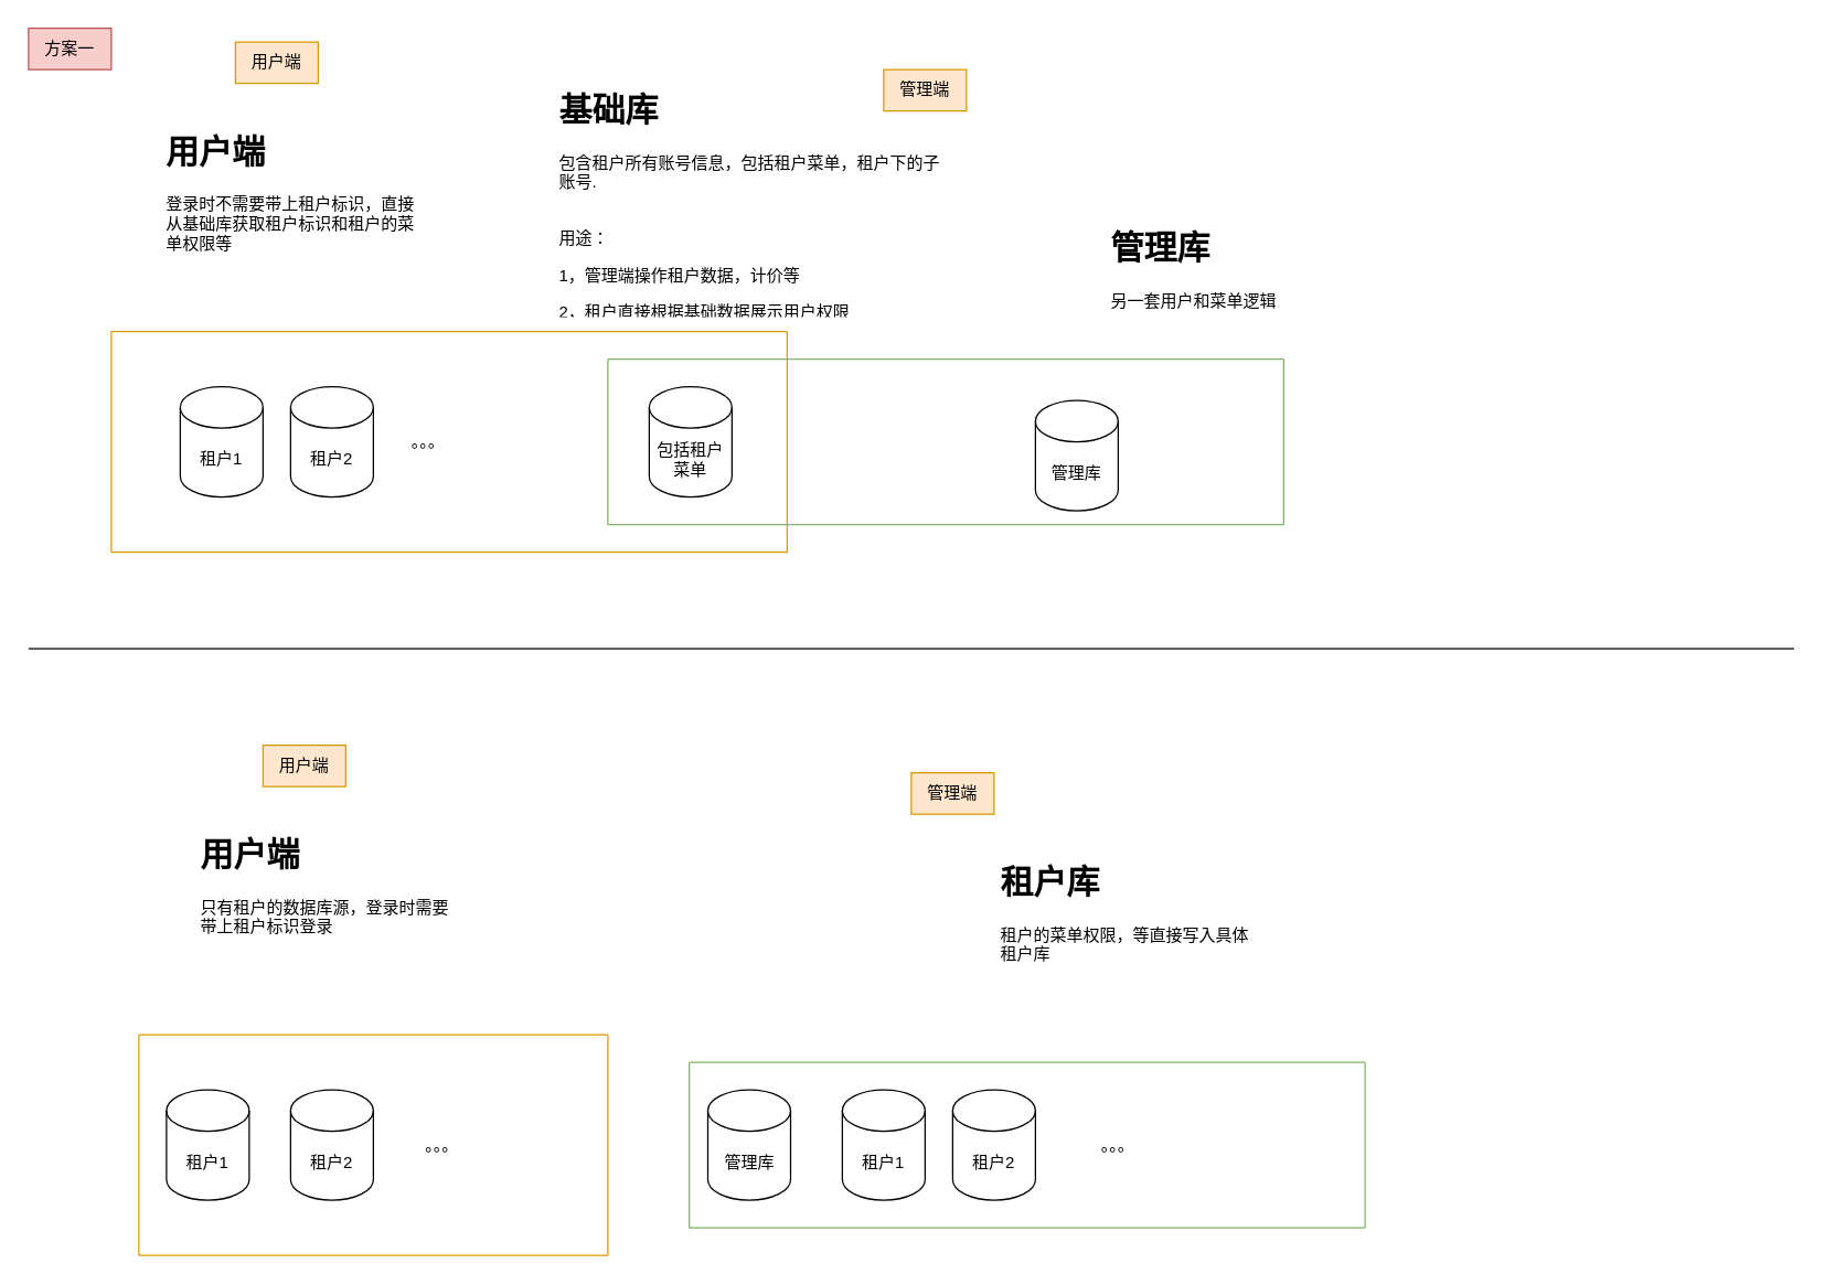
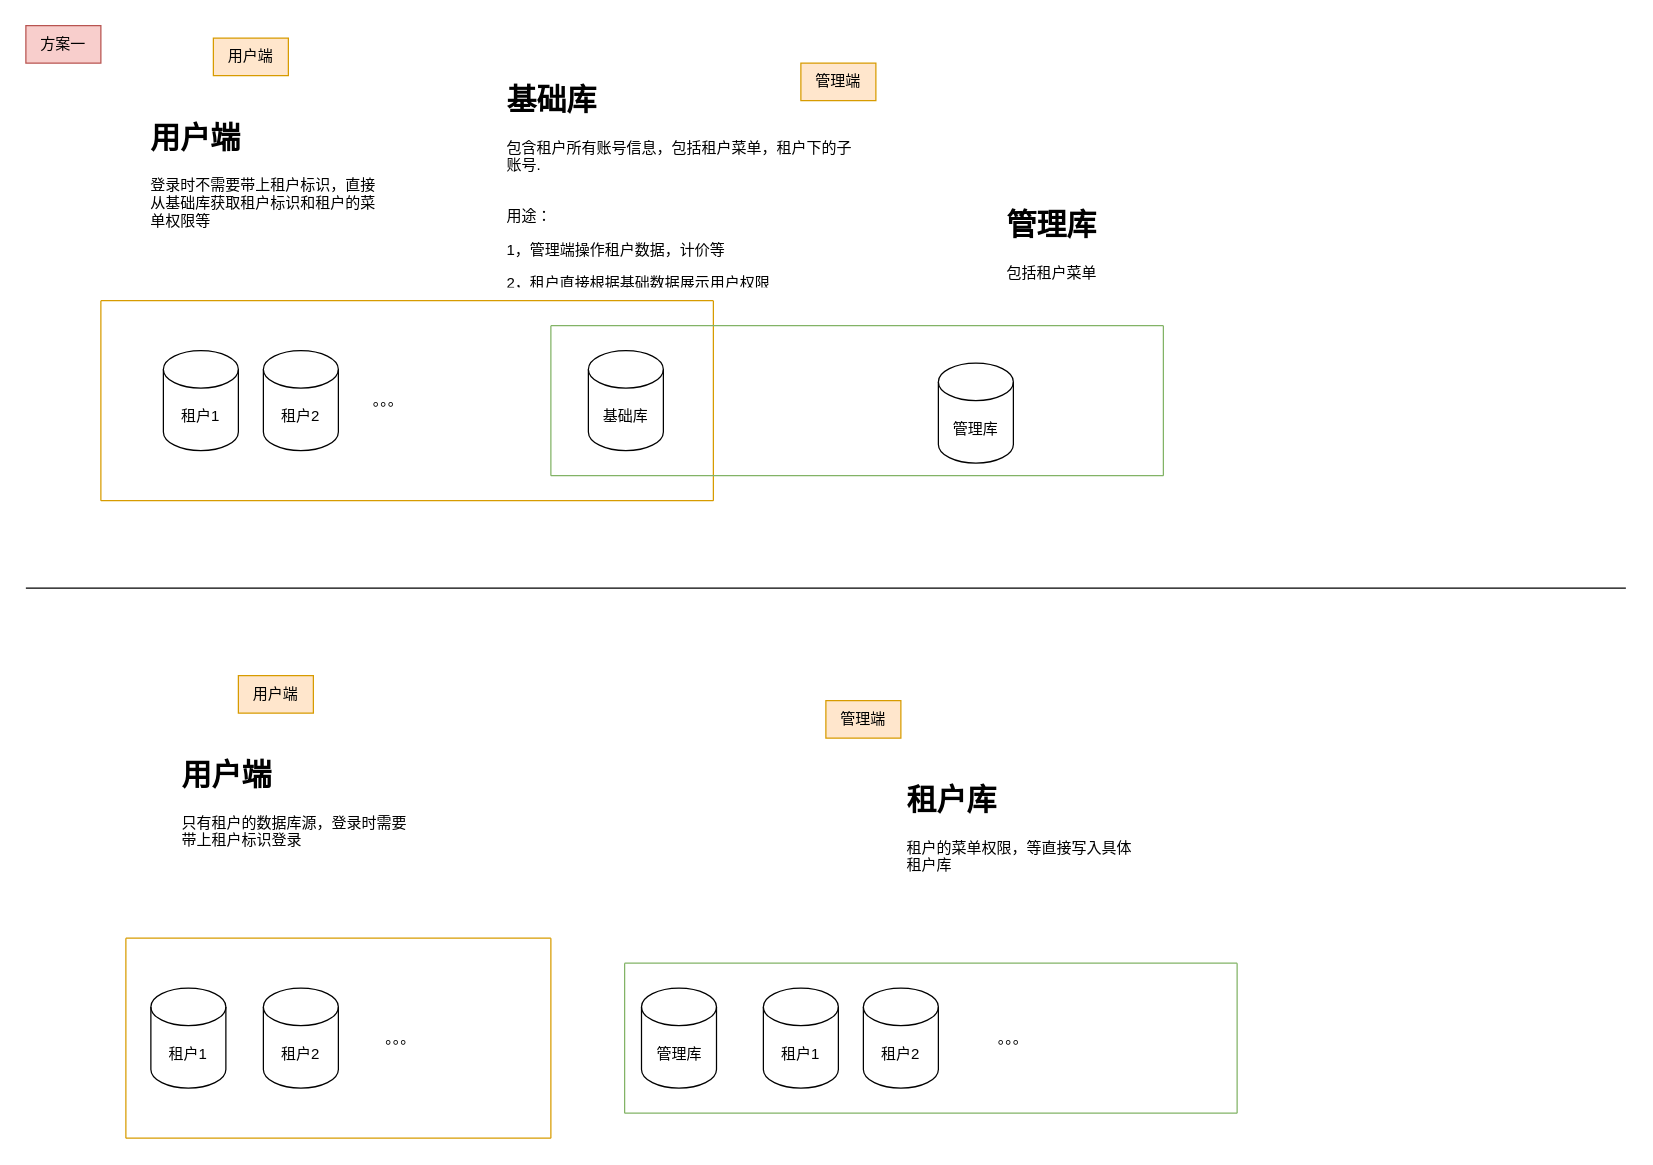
  <mxCell id="0" />
  <mxCell id="1" parent="0" />
  <mxCell id="2" value="用户端" style="text;html=1;strokeColor=#d79b00;fillColor=#ffe6cc;align=center;verticalAlign=middle;whiteSpace=wrap;rounded=0;" parent="1" vertex="1"><mxGeometry x="170" y="30" width="60" height="30" as="geometry" /></mxCell>
  <mxCell id="3" value="管理端" style="text;html=1;strokeColor=#d79b00;fillColor=#ffe6cc;align=center;verticalAlign=middle;whiteSpace=wrap;rounded=0;" parent="1" vertex="1"><mxGeometry x="640" y="50" width="60" height="30" as="geometry" /></mxCell>
- <mxCell id="4" value="包括租户菜单" style="shape=cylinder3;whiteSpace=wrap;html=1;boundedLbl=1;backgroundOutline=1;size=15;" parent="1" vertex="1"><mxGeometry x="470" y="280" width="60" height="80" as="geometry" /></mxCell>
+ <mxCell id="4" value="基础库" style="shape=cylinder3;whiteSpace=wrap;html=1;boundedLbl=1;backgroundOutline=1;size=15;" parent="1" vertex="1"><mxGeometry x="470" y="280" width="60" height="80" as="geometry" /></mxCell>
  <mxCell id="5" value="管理库" style="shape=cylinder3;whiteSpace=wrap;html=1;boundedLbl=1;backgroundOutline=1;size=15;" parent="1" vertex="1"><mxGeometry x="750" y="290" width="60" height="80" as="geometry" /></mxCell>
  <mxCell id="6" value="租户1" style="shape=cylinder3;whiteSpace=wrap;html=1;boundedLbl=1;backgroundOutline=1;size=15;" parent="1" vertex="1"><mxGeometry x="130" y="280" width="60" height="80" as="geometry" /></mxCell>
  <mxCell id="7" value="租户2" style="shape=cylinder3;whiteSpace=wrap;html=1;boundedLbl=1;backgroundOutline=1;size=15;" parent="1" vertex="1"><mxGeometry x="210" y="280" width="60" height="80" as="geometry" /></mxCell>
  <mxCell id="8" value="" style="endArrow=none;html=1;rounded=0;fillColor=#ffe6cc;strokeColor=#d79b00;" parent="1" edge="1"><mxGeometry width="50" height="50" relative="1" as="geometry"><mxPoint x="80" y="240" as="sourcePoint" /><mxPoint x="570" y="240" as="targetPoint" /></mxGeometry></mxCell>
  <mxCell id="9" value="" style="endArrow=none;html=1;rounded=0;fillColor=#ffe6cc;strokeColor=#d79b00;" parent="1" edge="1"><mxGeometry width="50" height="50" relative="1" as="geometry"><mxPoint x="80" y="400" as="sourcePoint" /><mxPoint x="570" y="400" as="targetPoint" /></mxGeometry></mxCell>
  <mxCell id="10" value="" style="endArrow=none;html=1;rounded=0;fillColor=#ffe6cc;strokeColor=#d79b00;" parent="1" edge="1"><mxGeometry width="50" height="50" relative="1" as="geometry"><mxPoint x="80" y="400" as="sourcePoint" /><mxPoint x="80" y="240" as="targetPoint" /></mxGeometry></mxCell>
  <mxCell id="11" value="" style="endArrow=none;html=1;rounded=0;fillColor=#ffe6cc;strokeColor=#d79b00;" parent="1" edge="1"><mxGeometry width="50" height="50" relative="1" as="geometry"><mxPoint x="570" y="400" as="sourcePoint" /><mxPoint x="570" y="240" as="targetPoint" /></mxGeometry></mxCell>
  <mxCell id="12" value="" style="endArrow=none;html=1;rounded=0;fillColor=#d5e8d4;strokeColor=#82b366;" parent="1" edge="1"><mxGeometry width="50" height="50" relative="1" as="geometry"><mxPoint x="440" y="260" as="sourcePoint" /><mxPoint x="930" y="260" as="targetPoint" /></mxGeometry></mxCell>
  <mxCell id="13" value="" style="endArrow=none;html=1;rounded=0;fillColor=#d5e8d4;strokeColor=#82b366;" parent="1" edge="1"><mxGeometry width="50" height="50" relative="1" as="geometry"><mxPoint x="440" y="380" as="sourcePoint" /><mxPoint x="930" y="380" as="targetPoint" /></mxGeometry></mxCell>
  <mxCell id="14" value="" style="endArrow=none;html=1;rounded=0;fillColor=#d5e8d4;strokeColor=#82b366;" parent="1" edge="1"><mxGeometry width="50" height="50" relative="1" as="geometry"><mxPoint x="440" y="380" as="sourcePoint" /><mxPoint x="440" y="260" as="targetPoint" /></mxGeometry></mxCell>
  <mxCell id="15" value="" style="endArrow=none;html=1;rounded=0;fillColor=#d5e8d4;strokeColor=#82b366;" parent="1" edge="1"><mxGeometry x="0.333" y="-410" width="50" height="50" relative="1" as="geometry"><mxPoint x="930" y="380" as="sourcePoint" /><mxPoint x="930" y="260" as="targetPoint" /><mxPoint as="offset" /></mxGeometry></mxCell>
  <mxCell id="16" value="&lt;h1&gt;用户端&lt;/h1&gt;&lt;p&gt;登录时不需要带上租户标识，直接从基础库获取租户标识和租户的菜单权限等&lt;/p&gt;" style="text;html=1;strokeColor=none;fillColor=none;spacing=5;spacingTop=-20;whiteSpace=wrap;overflow=hidden;rounded=0;" vertex="1" parent="1"><mxGeometry x="115" y="90" width="190" height="120" as="geometry" /></mxCell>
  <mxCell id="17" value="用户端" style="text;html=1;strokeColor=#d79b00;fillColor=#ffe6cc;align=center;verticalAlign=middle;whiteSpace=wrap;rounded=0;" vertex="1" parent="1"><mxGeometry x="190" y="540" width="60" height="30" as="geometry" /></mxCell>
  <mxCell id="18" value="管理端" style="text;html=1;strokeColor=#d79b00;fillColor=#ffe6cc;align=center;verticalAlign=middle;whiteSpace=wrap;rounded=0;" vertex="1" parent="1"><mxGeometry x="660" y="560" width="60" height="30" as="geometry" /></mxCell>
  <mxCell id="19" value="管理库" style="shape=cylinder3;whiteSpace=wrap;html=1;boundedLbl=1;backgroundOutline=1;size=15;" vertex="1" parent="1"><mxGeometry x="512.5" y="790" width="60" height="80" as="geometry" /></mxCell>
  <mxCell id="20" value="租户1" style="shape=cylinder3;whiteSpace=wrap;html=1;boundedLbl=1;backgroundOutline=1;size=15;" vertex="1" parent="1"><mxGeometry x="120" y="790" width="60" height="80" as="geometry" /></mxCell>
  <mxCell id="21" value="租户2" style="shape=cylinder3;whiteSpace=wrap;html=1;boundedLbl=1;backgroundOutline=1;size=15;" vertex="1" parent="1"><mxGeometry x="210" y="790" width="60" height="80" as="geometry" /></mxCell>
  <mxCell id="22" value="" style="endArrow=none;html=1;rounded=0;fillColor=#ffe6cc;strokeColor=#d79b00;" edge="1" parent="1"><mxGeometry width="50" height="50" relative="1" as="geometry"><mxPoint x="100" y="750" as="sourcePoint" /><mxPoint x="440" y="750" as="targetPoint" /></mxGeometry></mxCell>
  <mxCell id="23" value="" style="endArrow=none;html=1;rounded=0;fillColor=#ffe6cc;strokeColor=#d79b00;" edge="1" parent="1"><mxGeometry width="50" height="50" relative="1" as="geometry"><mxPoint x="100" y="910" as="sourcePoint" /><mxPoint x="440" y="910" as="targetPoint" /></mxGeometry></mxCell>
  <mxCell id="24" value="" style="endArrow=none;html=1;rounded=0;fillColor=#ffe6cc;strokeColor=#d79b00;" edge="1" parent="1"><mxGeometry width="50" height="50" relative="1" as="geometry"><mxPoint x="100" y="910" as="sourcePoint" /><mxPoint x="100" y="750" as="targetPoint" /></mxGeometry></mxCell>
  <mxCell id="25" value="" style="endArrow=none;html=1;rounded=0;fillColor=#ffe6cc;strokeColor=#d79b00;" edge="1" parent="1"><mxGeometry x="0.25" y="140" width="50" height="50" relative="1" as="geometry"><mxPoint x="440" y="910" as="sourcePoint" /><mxPoint x="440" y="750" as="targetPoint" /><mxPoint as="offset" /></mxGeometry></mxCell>
  <mxCell id="26" value="" style="endArrow=none;html=1;rounded=0;fillColor=#d5e8d4;strokeColor=#82b366;" edge="1" parent="1"><mxGeometry width="50" height="50" relative="1" as="geometry"><mxPoint x="499" y="770" as="sourcePoint" /><mxPoint x="989" y="770" as="targetPoint" /></mxGeometry></mxCell>
  <mxCell id="27" value="" style="endArrow=none;html=1;rounded=0;fillColor=#d5e8d4;strokeColor=#82b366;" edge="1" parent="1"><mxGeometry width="50" height="50" relative="1" as="geometry"><mxPoint x="499" y="890" as="sourcePoint" /><mxPoint x="989" y="890" as="targetPoint" /></mxGeometry></mxCell>
  <mxCell id="28" value="" style="endArrow=none;html=1;rounded=0;fillColor=#d5e8d4;strokeColor=#82b366;" edge="1" parent="1"><mxGeometry width="50" height="50" relative="1" as="geometry"><mxPoint x="499" y="890" as="sourcePoint" /><mxPoint x="499" y="770" as="targetPoint" /></mxGeometry></mxCell>
  <mxCell id="29" value="" style="endArrow=none;html=1;rounded=0;fillColor=#d5e8d4;strokeColor=#82b366;" edge="1" parent="1"><mxGeometry x="0.333" y="-410" width="50" height="50" relative="1" as="geometry"><mxPoint x="989" y="890" as="sourcePoint" /><mxPoint x="989" y="770" as="targetPoint" /><mxPoint as="offset" /></mxGeometry></mxCell>
  <mxCell id="30" value="&lt;h1&gt;用户端&lt;/h1&gt;&lt;p&gt;只有租户的数据库源，登录时需要带上租户标识登录&lt;/p&gt;" style="text;html=1;strokeColor=none;fillColor=none;spacing=5;spacingTop=-20;whiteSpace=wrap;overflow=hidden;rounded=0;" vertex="1" parent="1"><mxGeometry x="140" y="600" width="190" height="120" as="geometry" /></mxCell>
  <mxCell id="31" value="" style="endArrow=none;html=1;rounded=0;" edge="1" parent="1"><mxGeometry width="50" height="50" relative="1" as="geometry"><mxPoint x="20" y="470" as="sourcePoint" /><mxPoint x="1300" y="470" as="targetPoint" /></mxGeometry></mxCell>
  <mxCell id="32" value="。。。" style="text;html=1;strokeColor=none;fillColor=none;align=center;verticalAlign=middle;whiteSpace=wrap;rounded=0;" vertex="1" parent="1"><mxGeometry x="280" y="305" width="60" height="30" as="geometry" /></mxCell>
  <mxCell id="33" value="&lt;h1&gt;基础库&lt;/h1&gt;&lt;p&gt;包含租户所有账号信息，包括租户菜单，租户下的子账号.&lt;br&gt;&lt;br&gt;&lt;/p&gt;&lt;p&gt;用途：&lt;/p&gt;&lt;p&gt;1，管理端操作租户数据，计价等&lt;/p&gt;&lt;p&gt;2，租户直接根据基础数据展示用户权限&lt;/p&gt;&lt;p&gt;&lt;br&gt;&lt;/p&gt;" style="text;html=1;strokeColor=none;fillColor=none;spacing=5;spacingTop=-20;whiteSpace=wrap;overflow=hidden;rounded=0;" vertex="1" parent="1"><mxGeometry x="400" y="60" width="285" height="170" as="geometry" /></mxCell>
- <mxCell id="34" value="&lt;h1&gt;管理库&lt;/h1&gt;&lt;p&gt;另一套用户和菜单逻辑&lt;/p&gt;" style="text;html=1;strokeColor=none;fillColor=none;spacing=5;spacingTop=-20;whiteSpace=wrap;overflow=hidden;rounded=0;" vertex="1" parent="1"><mxGeometry x="800" y="160" width="190" height="90" as="geometry" /></mxCell>
+ <mxCell id="34" value="&lt;h1&gt;管理库&lt;/h1&gt;&lt;p&gt;包括租户菜单&lt;/p&gt;" style="text;html=1;strokeColor=none;fillColor=none;spacing=5;spacingTop=-20;whiteSpace=wrap;overflow=hidden;rounded=0;" vertex="1" parent="1"><mxGeometry x="800" y="160" width="190" height="90" as="geometry" /></mxCell>
  <mxCell id="35" value="租户2" style="shape=cylinder3;whiteSpace=wrap;html=1;boundedLbl=1;backgroundOutline=1;size=15;" vertex="1" parent="1"><mxGeometry x="690" y="790" width="60" height="80" as="geometry" /></mxCell>
  <mxCell id="36" value="。。。" style="text;html=1;strokeColor=none;fillColor=none;align=center;verticalAlign=middle;whiteSpace=wrap;rounded=0;" vertex="1" parent="1"><mxGeometry x="290" y="815" width="60" height="30" as="geometry" /></mxCell>
  <mxCell id="37" value="。。。" style="text;html=1;strokeColor=none;fillColor=none;align=center;verticalAlign=middle;whiteSpace=wrap;rounded=0;" vertex="1" parent="1"><mxGeometry x="780" y="815" width="60" height="30" as="geometry" /></mxCell>
  <mxCell id="38" value="租户1" style="shape=cylinder3;whiteSpace=wrap;html=1;boundedLbl=1;backgroundOutline=1;size=15;" vertex="1" parent="1"><mxGeometry x="610" y="790" width="60" height="80" as="geometry" /></mxCell>
  <mxCell id="39" value="&lt;h1&gt;租户库&lt;/h1&gt;&lt;p&gt;租户的菜单权限，等直接写入具体租户库&lt;/p&gt;" style="text;html=1;strokeColor=none;fillColor=none;spacing=5;spacingTop=-20;whiteSpace=wrap;overflow=hidden;rounded=0;" vertex="1" parent="1"><mxGeometry x="720" y="620" width="190" height="120" as="geometry" /></mxCell>
  <mxCell id="40" value="方案一" style="text;html=1;strokeColor=#b85450;fillColor=#f8cecc;align=center;verticalAlign=middle;whiteSpace=wrap;rounded=0;" vertex="1" parent="1"><mxGeometry x="20" y="20" width="60" height="30" as="geometry" /></mxCell>
